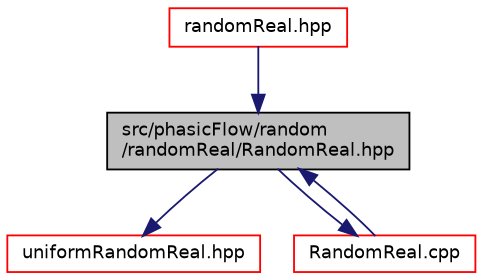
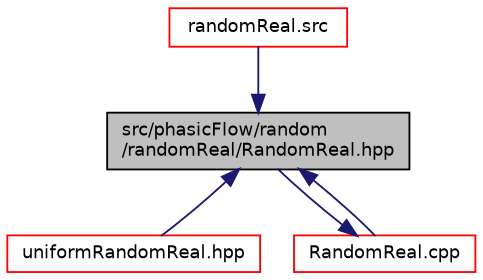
  digraph {
    node [color=red fillcolor=white fontname=Helvetica fontsize=10 shape=record style=filled]
    edge [color=midnightblue fontname=Helvetica fontsize=10 labelfontname=Helvetica labelfontsize=10 style=solid]
    n1 [color=black fillcolor=grey75 fontcolor=black height=0.2 label="src/phasicFlow/random\l/randomReal/RandomReal.hpp" width=0.4]
    n2 [height=0.2 label="uniformRandomReal.hpp" width=0.4]
    n3 [height=0.2 label="RandomReal.cpp" width=0.4]
-   n4 [height=0.2 label="randomReal.hpp" width=0.4]
-   n1 -> n2
+   n4 [height=0.2 label="randomReal.src" width=0.4]
+   n2 -> n1
    n1 -> n3
    n3 -> n1
    n4 -> n1
  }
